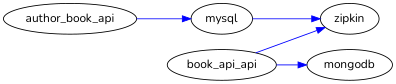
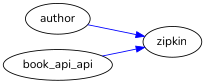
  digraph {
    fontname=Nunito
    rankdir=LR
    node [fontname=Nunito]
    edge [color=blue fontname=Nunito]
-   author_book_api
-   mysql
+   mysql [label=author]
    zipkin
    n4 [label=book_api_api]
-   mongodb
-   author_book_api -> mysql
    mysql -> zipkin
    n4 -> zipkin
-   n4 -> mongodb
  }
